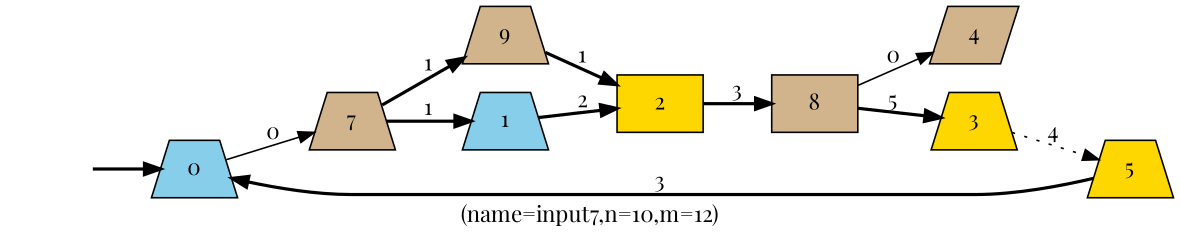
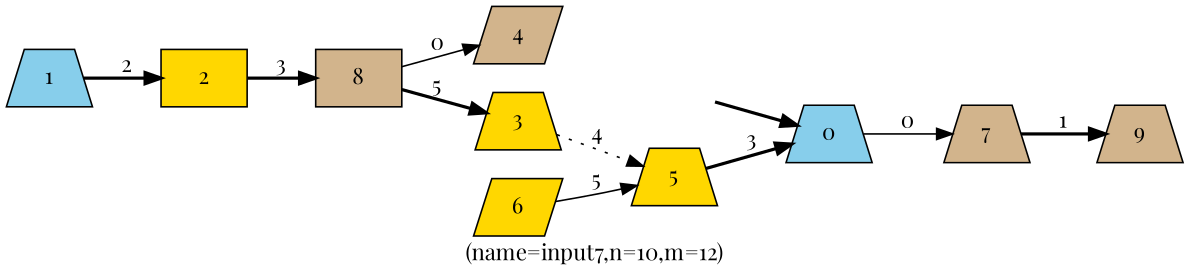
  digraph {
    fontname="Playfair Display"
    label="(name=input7,n=10,m=12)"
    rankdir=LR
    node [fontname="Playfair Display" style=filled fillcolor=tan shape=trapezium]
    edge [fontname="Playfair Display" style=bold]
    _nil [style=invis fillcolor="" shape=""]
    0 [fillcolor=skyblue]
    7
    9
    1 [fillcolor=skyblue]
    2 [fillcolor=gold shape=box]
    8 [shape=box]
    4 [shape=parallelogram]
    3 [fillcolor=gold]
    5 [fillcolor=gold]
+   6 [fillcolor=gold shape=parallelogram]
    _nil -> 0
    0 -> 7 [label=0 style=solid]
    7 -> 9 [label=1]
-   7 -> 1 [label=1]
-   9 -> 2 [label=1]
    1 -> 2 [label=2]
    2 -> 8 [label=3]
    8 -> 4 [label=0 style=solid]
    8 -> 3 [label=5]
    3 -> 5 [label=4 style=dotted]
    5 -> 0 [label=3]
+   6 -> 5 [label=5 style=solid]
  }
